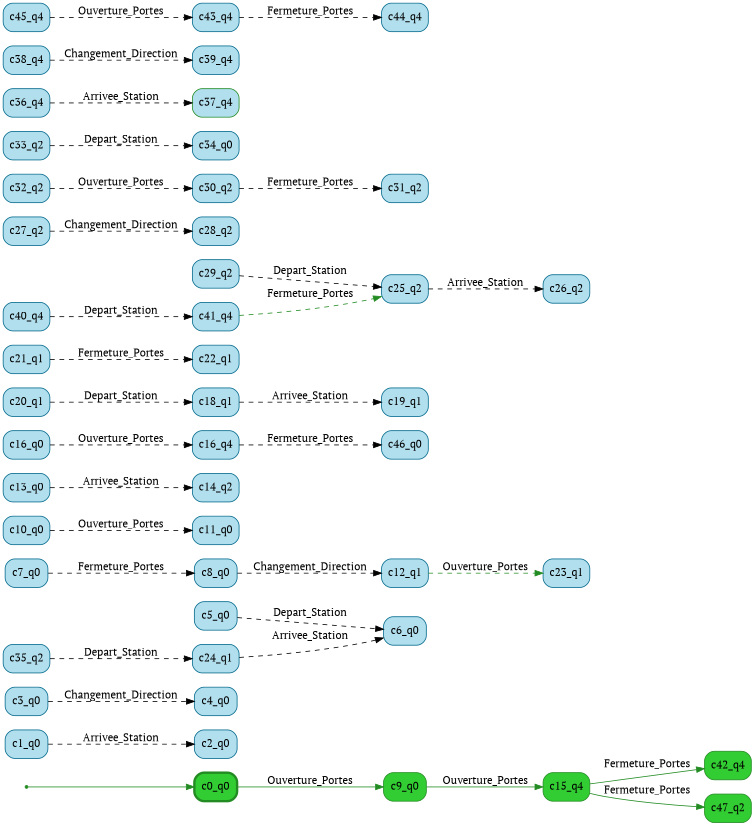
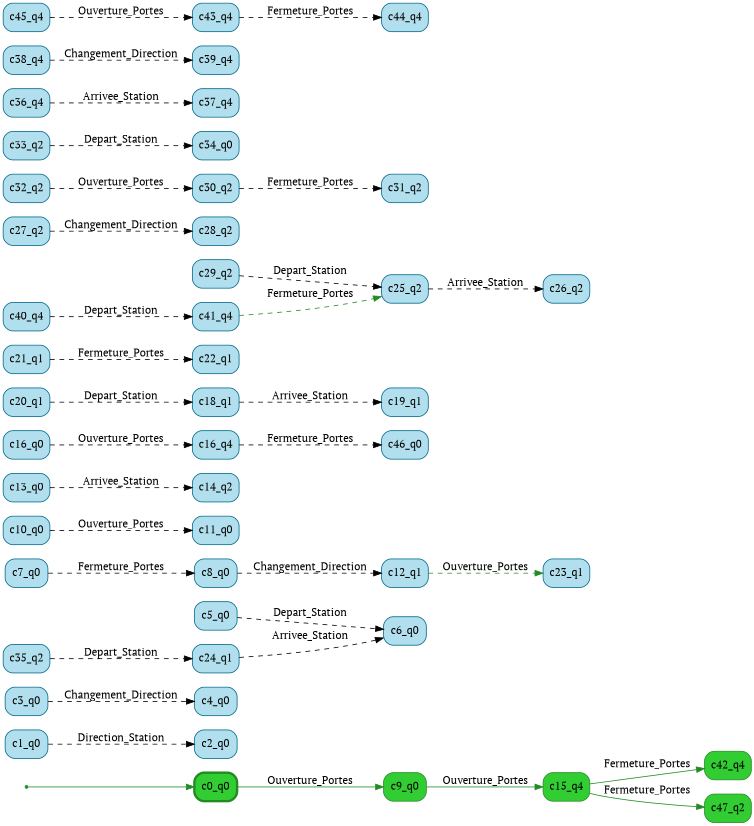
  digraph {
    fontname="PT Serif"
    rankdir=LR
    node [color=deepskyblue4 fontname="PT Serif" shape=box fillcolor=lightblue2 style="rounded, filled"]
    edge [color=black fontname="PT Serif" style=dashed]
    __invisible__ [color=forestgreen shape=point fillcolor="" style=""]
    n2 [color=forestgreen fillcolor=limegreen label=c0_q0 penwidth=3]
    n3 [color=forestgreen fillcolor=limegreen label=c9_q0]
    n4 [color=forestgreen fillcolor=limegreen label=c15_q4]
    n5 [color=forestgreen fillcolor=limegreen label=c42_q4]
    n6 [color=forestgreen fillcolor=limegreen label=c47_q2]
    n7 [label=c1_q0]
    n8 [label=c2_q0]
    n9 [label=c3_q0]
    n10 [label=c4_q0]
    n11 [label=c5_q0]
    n12 [label=c6_q0]
    n13 [label=c7_q0]
    n14 [label=c8_q0]
    n15 [label=c12_q1]
    n16 [label=c23_q1]
    n17 [label=c10_q0]
    n18 [label=c11_q0]
    n19 [label=c13_q0]
    n20 [label=c14_q2]
    n21 [label=c16_q0]
    n22 [label=c16_q4]
    n23 [label=c46_q0]
    n24 [label=c18_q1]
    n25 [label=c19_q1]
    n26 [label=c20_q1]
    n27 [label=c21_q1]
    n28 [label=c22_q1]
    n29 [label=c24_q1]
    n30 [label=c25_q2]
    n31 [label=c26_q2]
    n32 [label=c27_q2]
    n33 [label=c28_q2]
    n34 [label=c29_q2]
    n35 [label=c30_q2]
    n36 [label=c31_q2]
    n37 [label=c32_q2]
    n38 [label=c33_q2]
    n39 [label=c34_q0]
    n40 [label=c35_q2]
    n41 [label=c36_q4]
-   n42 [color=forestgreen label=c37_q4]
+   n42 [label=c37_q4]
    n43 [label=c38_q4]
    n44 [label=c39_q4]
    n45 [label=c40_q4]
    n46 [label=c41_q4]
    n47 [label=c43_q4]
    n48 [label=c44_q4]
    n49 [label=c45_q4]
    __invisible__ -> n2 [color=forestgreen style=""]
    n2 -> n3 [color=forestgreen label=Ouverture_Portes style=""]
    n3 -> n4 [color=forestgreen label=Ouverture_Portes style=""]
    n4 -> n5 [color=forestgreen label=Fermeture_Portes style=""]
    n4 -> n6 [color=forestgreen label=Fermeture_Portes style=""]
-   n7 -> n8 [label=Arrivee_Station]
+   n7 -> n8 [label=Direction_Station]
    n9 -> n10 [label=Changement_Direction]
    n11 -> n12 [label=Depart_Station]
    n13 -> n14 [label=Fermeture_Portes]
    n14 -> n15 [label=Changement_Direction]
    n15 -> n16 [color=forestgreen label=Ouverture_Portes]
    n17 -> n18 [label=Ouverture_Portes]
    n19 -> n20 [label=Arrivee_Station]
    n21 -> n22 [label=Ouverture_Portes]
    n22 -> n23 [label=Fermeture_Portes]
    n24 -> n25 [label=Arrivee_Station]
    n26 -> n24 [label=Depart_Station]
    n27 -> n28 [label=Fermeture_Portes]
    n29 -> n12 [label=Arrivee_Station]
    n30 -> n31 [label=Arrivee_Station]
    n32 -> n33 [label=Changement_Direction]
    n34 -> n30 [label=Depart_Station]
    n35 -> n36 [label=Fermeture_Portes]
    n37 -> n35 [label=Ouverture_Portes]
    n38 -> n39 [label=Depart_Station]
    n40 -> n29 [label=Depart_Station]
    n41 -> n42 [label=Arrivee_Station]
    n43 -> n44 [label=Changement_Direction]
    n45 -> n46 [label=Depart_Station]
    n46 -> n30 [color=forestgreen label=Fermeture_Portes]
    n47 -> n48 [label=Fermeture_Portes]
    n49 -> n47 [label=Ouverture_Portes]
  }
